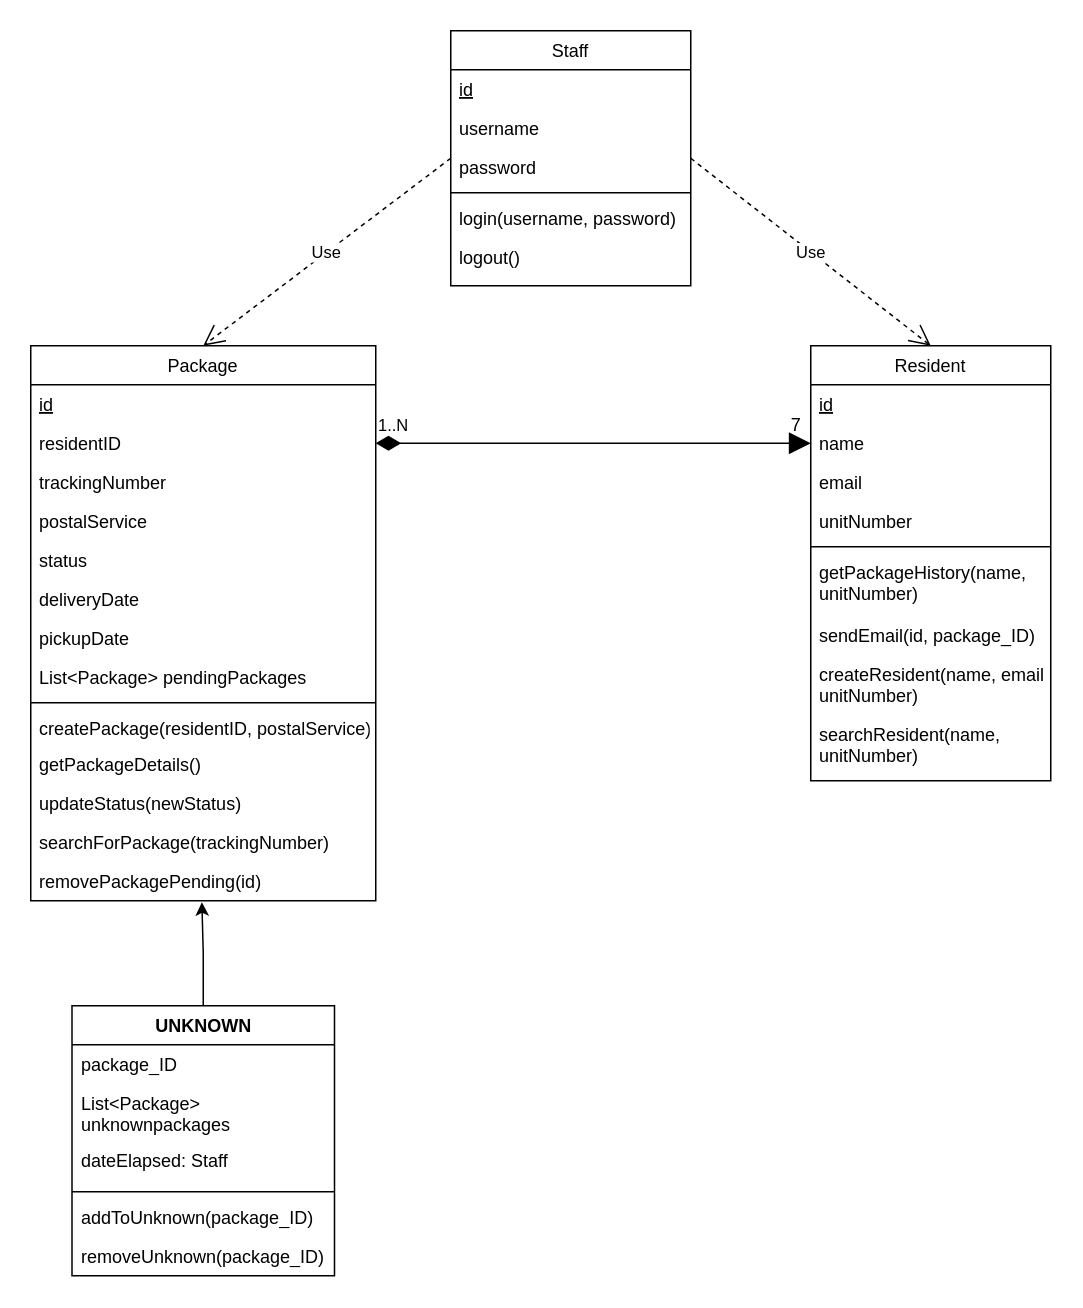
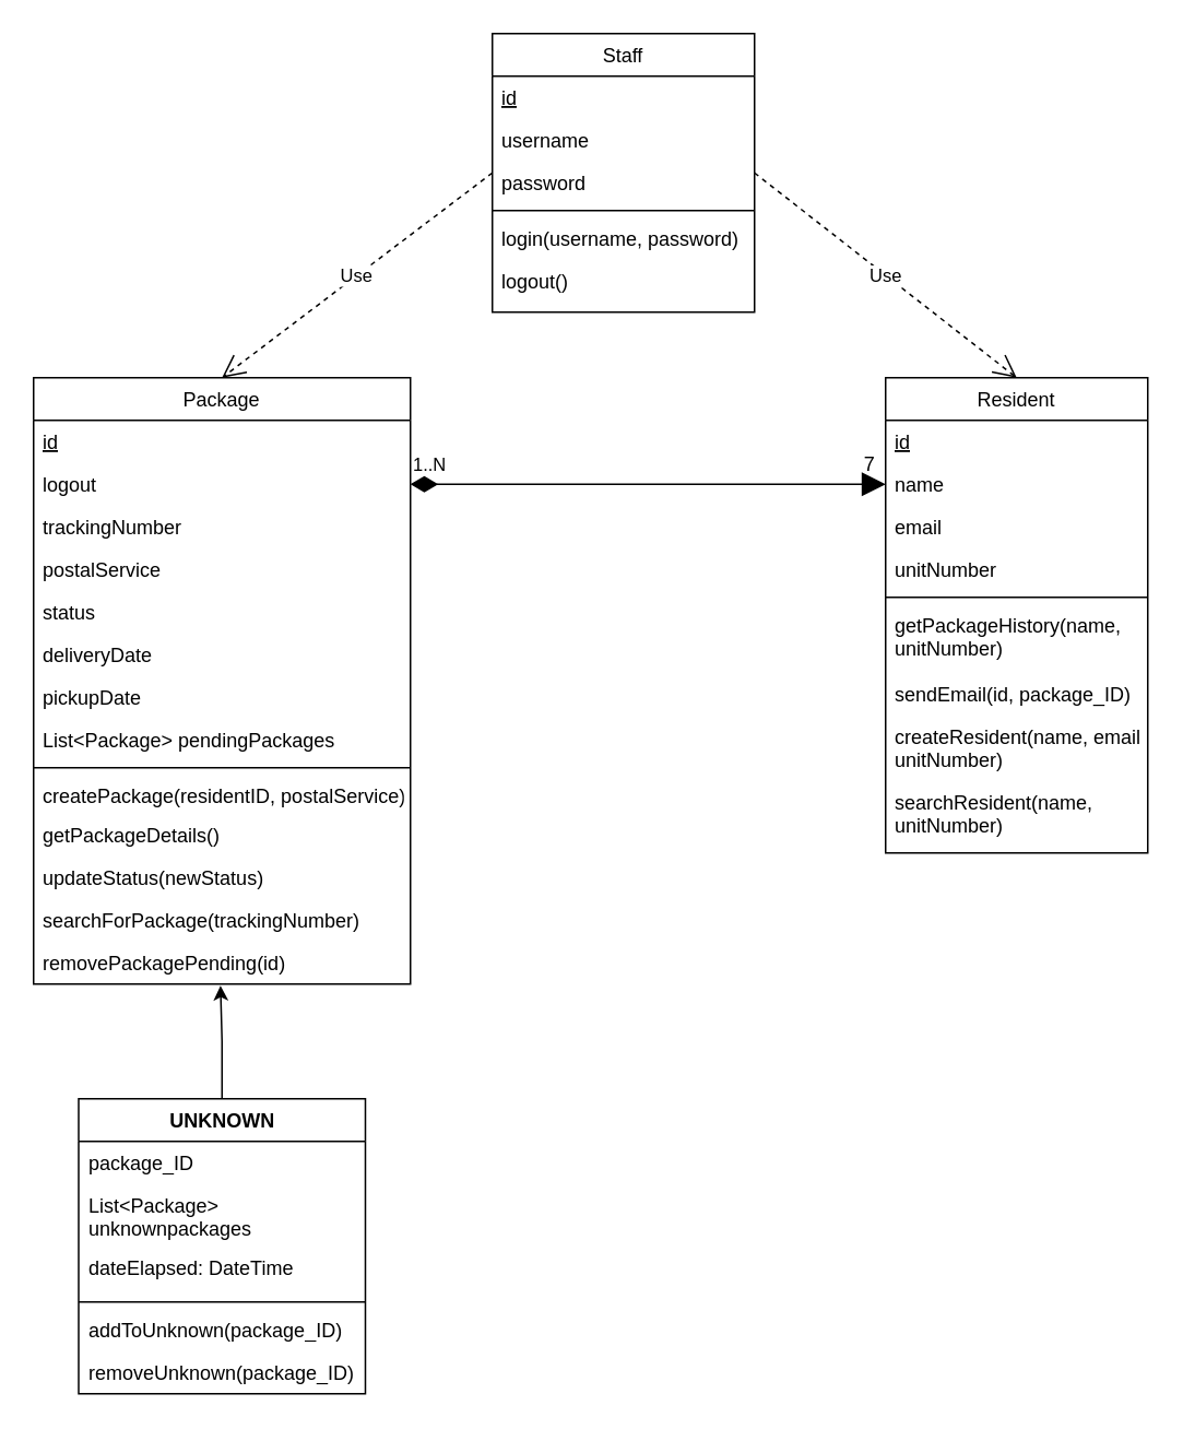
  <mxCell id="0" />
  <mxCell id="1" parent="0" />
  <mxCell id="2" value="Staff" style="swimlane;fontStyle=0;align=center;verticalAlign=top;childLayout=stackLayout;horizontal=1;startSize=26;horizontalStack=0;resizeParent=1;resizeLast=0;collapsible=1;marginBottom=0;rounded=0;shadow=0;strokeWidth=1;" parent="1" vertex="1"><mxGeometry x="300" y="20" width="160" height="170" as="geometry"><mxRectangle x="550" y="140" width="160" height="26" as="alternateBounds" /></mxGeometry></mxCell>
  <mxCell id="3" value="id" style="text;align=left;verticalAlign=top;spacingLeft=4;spacingRight=4;overflow=hidden;rotatable=0;points=[[0,0.5],[1,0.5]];portConstraint=eastwest;fontStyle=4" parent="2" vertex="1"><mxGeometry y="26" width="160" height="26" as="geometry" /></mxCell>
  <mxCell id="4" value="username" style="text;align=left;verticalAlign=top;spacingLeft=4;spacingRight=4;overflow=hidden;rotatable=0;points=[[0,0.5],[1,0.5]];portConstraint=eastwest;rounded=0;shadow=0;html=0;" parent="2" vertex="1"><mxGeometry y="52" width="160" height="26" as="geometry" /></mxCell>
  <mxCell id="5" value="password" style="text;align=left;verticalAlign=top;spacingLeft=4;spacingRight=4;overflow=hidden;rotatable=0;points=[[0,0.5],[1,0.5]];portConstraint=eastwest;rounded=0;shadow=0;html=0;" parent="2" vertex="1"><mxGeometry y="78" width="160" height="26" as="geometry" /></mxCell>
  <mxCell id="6" value="" style="line;html=1;strokeWidth=1;align=left;verticalAlign=middle;spacingTop=-1;spacingLeft=3;spacingRight=3;rotatable=0;labelPosition=right;points=[];portConstraint=eastwest;" parent="2" vertex="1"><mxGeometry y="104" width="160" height="8" as="geometry" /></mxCell>
  <mxCell id="7" value="login(username, password)    " style="text;align=left;verticalAlign=top;spacingLeft=4;spacingRight=4;overflow=hidden;rotatable=0;points=[[0,0.5],[1,0.5]];portConstraint=eastwest;" parent="2" vertex="1"><mxGeometry y="112" width="160" height="26" as="geometry" /></mxCell>
  <mxCell id="8" value="logout()" style="text;align=left;verticalAlign=top;spacingLeft=4;spacingRight=4;overflow=hidden;rotatable=0;points=[[0,0.5],[1,0.5]];portConstraint=eastwest;" parent="2" vertex="1"><mxGeometry y="138" width="160" height="26" as="geometry" /></mxCell>
  <mxCell id="9" value="Resident" style="swimlane;fontStyle=0;align=center;verticalAlign=top;childLayout=stackLayout;horizontal=1;startSize=26;horizontalStack=0;resizeParent=1;resizeLast=0;collapsible=1;marginBottom=0;rounded=0;shadow=0;strokeWidth=1;" parent="1" vertex="1"><mxGeometry x="540" y="230" width="160" height="290" as="geometry"><mxRectangle x="550" y="140" width="160" height="26" as="alternateBounds" /></mxGeometry></mxCell>
  <mxCell id="10" value="id" style="text;align=left;verticalAlign=top;spacingLeft=4;spacingRight=4;overflow=hidden;rotatable=0;points=[[0,0.5],[1,0.5]];portConstraint=eastwest;fontStyle=4" parent="9" vertex="1"><mxGeometry y="26" width="160" height="26" as="geometry" /></mxCell>
  <mxCell id="11" value="name" style="text;align=left;verticalAlign=top;spacingLeft=4;spacingRight=4;overflow=hidden;rotatable=0;points=[[0,0.5],[1,0.5]];portConstraint=eastwest;rounded=0;shadow=0;html=0;" parent="9" vertex="1"><mxGeometry y="52" width="160" height="26" as="geometry" /></mxCell>
  <mxCell id="12" value="email" style="text;align=left;verticalAlign=top;spacingLeft=4;spacingRight=4;overflow=hidden;rotatable=0;points=[[0,0.5],[1,0.5]];portConstraint=eastwest;rounded=0;shadow=0;html=0;" parent="9" vertex="1"><mxGeometry y="78" width="160" height="26" as="geometry" /></mxCell>
  <mxCell id="13" value="unitNumber" style="text;align=left;verticalAlign=top;spacingLeft=4;spacingRight=4;overflow=hidden;rotatable=0;points=[[0,0.5],[1,0.5]];portConstraint=eastwest;rounded=0;shadow=0;html=0;" parent="9" vertex="1"><mxGeometry y="104" width="160" height="26" as="geometry" /></mxCell>
  <mxCell id="14" value="" style="line;html=1;strokeWidth=1;align=left;verticalAlign=middle;spacingTop=-1;spacingLeft=3;spacingRight=3;rotatable=0;labelPosition=right;points=[];portConstraint=eastwest;" parent="9" vertex="1"><mxGeometry y="130" width="160" height="8" as="geometry" /></mxCell>
  <mxCell id="15" value="getPackageHistory(name,&#10;unitNumber)" style="text;align=left;verticalAlign=top;spacingLeft=4;spacingRight=4;overflow=hidden;rotatable=0;points=[[0,0.5],[1,0.5]];portConstraint=eastwest;" parent="9" vertex="1"><mxGeometry y="138" width="160" height="42" as="geometry" /></mxCell>
  <mxCell id="16" value="sendEmail(id, package_ID)" style="text;align=left;verticalAlign=top;spacingLeft=4;spacingRight=4;overflow=hidden;rotatable=0;points=[[0,0.5],[1,0.5]];portConstraint=eastwest;" parent="9" vertex="1"><mxGeometry y="180" width="160" height="26" as="geometry" /></mxCell>
  <mxCell id="17" value="createResident(name, email&#10;unitNumber)" style="text;align=left;verticalAlign=top;spacingLeft=4;spacingRight=4;overflow=hidden;rotatable=0;points=[[0,0.5],[1,0.5]];portConstraint=eastwest;" parent="9" vertex="1"><mxGeometry y="206" width="160" height="40" as="geometry" /></mxCell>
  <mxCell id="18" value="searchResident(name,&#10;unitNumber)" style="text;align=left;verticalAlign=top;spacingLeft=4;spacingRight=4;overflow=hidden;rotatable=0;points=[[0,0.5],[1,0.5]];portConstraint=eastwest;" parent="9" vertex="1"><mxGeometry y="246" width="160" height="44" as="geometry" /></mxCell>
  <mxCell id="19" value="Package" style="swimlane;fontStyle=0;align=center;verticalAlign=top;childLayout=stackLayout;horizontal=1;startSize=26;horizontalStack=0;resizeParent=1;resizeLast=0;collapsible=1;marginBottom=0;rounded=0;shadow=0;strokeWidth=1;" parent="1" vertex="1"><mxGeometry x="20" y="230" width="230" height="370" as="geometry"><mxRectangle x="550" y="140" width="160" height="26" as="alternateBounds" /></mxGeometry></mxCell>
  <mxCell id="20" value="id" style="text;align=left;verticalAlign=top;spacingLeft=4;spacingRight=4;overflow=hidden;rotatable=0;points=[[0,0.5],[1,0.5]];portConstraint=eastwest;fontStyle=4" parent="19" vertex="1"><mxGeometry y="26" width="230" height="26" as="geometry" /></mxCell>
- <mxCell id="21" value="residentID" style="text;align=left;verticalAlign=top;spacingLeft=4;spacingRight=4;overflow=hidden;rotatable=0;points=[[0,0.5],[1,0.5]];portConstraint=eastwest;rounded=0;shadow=0;html=0;" parent="19" vertex="1"><mxGeometry y="52" width="230" height="26" as="geometry" /></mxCell>
+ <mxCell id="21" value="logout" style="text;align=left;verticalAlign=top;spacingLeft=4;spacingRight=4;overflow=hidden;rotatable=0;points=[[0,0.5],[1,0.5]];portConstraint=eastwest;rounded=0;shadow=0;html=0;" parent="19" vertex="1"><mxGeometry y="52" width="230" height="26" as="geometry" /></mxCell>
  <mxCell id="22" value="trackingNumber" style="text;align=left;verticalAlign=top;spacingLeft=4;spacingRight=4;overflow=hidden;rotatable=0;points=[[0,0.5],[1,0.5]];portConstraint=eastwest;rounded=0;shadow=0;html=0;" parent="19" vertex="1"><mxGeometry y="78" width="230" height="26" as="geometry" /></mxCell>
  <mxCell id="23" value="postalService" style="text;align=left;verticalAlign=top;spacingLeft=4;spacingRight=4;overflow=hidden;rotatable=0;points=[[0,0.5],[1,0.5]];portConstraint=eastwest;rounded=0;shadow=0;html=0;" parent="19" vertex="1"><mxGeometry y="104" width="230" height="26" as="geometry" /></mxCell>
  <mxCell id="24" value="status" style="text;align=left;verticalAlign=top;spacingLeft=4;spacingRight=4;overflow=hidden;rotatable=0;points=[[0,0.5],[1,0.5]];portConstraint=eastwest;rounded=0;shadow=0;html=0;" parent="19" vertex="1"><mxGeometry y="130" width="230" height="26" as="geometry" /></mxCell>
  <mxCell id="25" value="deliveryDate" style="text;align=left;verticalAlign=top;spacingLeft=4;spacingRight=4;overflow=hidden;rotatable=0;points=[[0,0.5],[1,0.5]];portConstraint=eastwest;rounded=0;shadow=0;html=0;" parent="19" vertex="1"><mxGeometry y="156" width="230" height="26" as="geometry" /></mxCell>
  <mxCell id="26" value="pickupDate" style="text;align=left;verticalAlign=top;spacingLeft=4;spacingRight=4;overflow=hidden;rotatable=0;points=[[0,0.5],[1,0.5]];portConstraint=eastwest;rounded=0;shadow=0;html=0;" parent="19" vertex="1"><mxGeometry y="182" width="230" height="26" as="geometry" /></mxCell>
  <mxCell id="27" value="List&lt;Package&gt; pendingPackages" style="text;align=left;verticalAlign=top;spacingLeft=4;spacingRight=4;overflow=hidden;rotatable=0;points=[[0,0.5],[1,0.5]];portConstraint=eastwest;rounded=0;shadow=0;html=0;" vertex="1" parent="19"><mxGeometry y="208" width="230" height="26" as="geometry" /></mxCell>
  <mxCell id="28" value="" style="line;html=1;strokeWidth=1;align=left;verticalAlign=middle;spacingTop=-1;spacingLeft=3;spacingRight=3;rotatable=0;labelPosition=right;points=[];portConstraint=eastwest;" parent="19" vertex="1"><mxGeometry y="234" width="230" height="8" as="geometry" /></mxCell>
  <mxCell id="29" value="createPackage(residentID, postalService)" style="text;align=left;verticalAlign=top;spacingLeft=4;spacingRight=4;overflow=hidden;rotatable=0;points=[[0,0.5],[1,0.5]];portConstraint=eastwest;" parent="19" vertex="1"><mxGeometry y="242" width="230" height="24" as="geometry" /></mxCell>
  <mxCell id="30" value="getPackageDetails()" style="text;align=left;verticalAlign=top;spacingLeft=4;spacingRight=4;overflow=hidden;rotatable=0;points=[[0,0.5],[1,0.5]];portConstraint=eastwest;" parent="19" vertex="1"><mxGeometry y="266" width="230" height="26" as="geometry" /></mxCell>
  <mxCell id="31" value="updateStatus(newStatus)" style="text;align=left;verticalAlign=top;spacingLeft=4;spacingRight=4;overflow=hidden;rotatable=0;points=[[0,0.5],[1,0.5]];portConstraint=eastwest;" parent="19" vertex="1"><mxGeometry y="292" width="230" height="26" as="geometry" /></mxCell>
  <mxCell id="32" value="searchForPackage(trackingNumber)" style="text;align=left;verticalAlign=top;spacingLeft=4;spacingRight=4;overflow=hidden;rotatable=0;points=[[0,0.5],[1,0.5]];portConstraint=eastwest;" parent="19" vertex="1"><mxGeometry y="318" width="230" height="26" as="geometry" /></mxCell>
  <mxCell id="33" value="removePackagePending(id)" style="text;align=left;verticalAlign=top;spacingLeft=4;spacingRight=4;overflow=hidden;rotatable=0;points=[[0,0.5],[1,0.5]];portConstraint=eastwest;" vertex="1" parent="19"><mxGeometry y="344" width="230" height="26" as="geometry" /></mxCell>
  <mxCell id="34" value="Use" style="endArrow=open;endSize=12;dashed=1;html=1;rounded=0;exitX=0;exitY=0.5;exitDx=0;exitDy=0;entryX=0.5;entryY=0;entryDx=0;entryDy=0;" parent="1" source="2" target="19" edge="1"><mxGeometry width="160" relative="1" as="geometry"><mxPoint x="250" y="270" as="sourcePoint" /><mxPoint x="410" y="270" as="targetPoint" /></mxGeometry></mxCell>
  <mxCell id="35" value="Use" style="endArrow=open;endSize=12;dashed=1;html=1;rounded=0;exitX=1;exitY=0.5;exitDx=0;exitDy=0;entryX=0.5;entryY=0;entryDx=0;entryDy=0;" parent="1" source="2" target="9" edge="1"><mxGeometry width="160" relative="1" as="geometry"><mxPoint x="280" y="85" as="sourcePoint" /><mxPoint x="205" y="240" as="targetPoint" /></mxGeometry></mxCell>
  <mxCell id="36" value="1..N" style="endArrow=block;html=1;endSize=12;startArrow=diamondThin;startSize=14;startFill=1;edgeStyle=orthogonalEdgeStyle;align=left;verticalAlign=bottom;rounded=0;entryX=0;entryY=0.5;entryDx=0;entryDy=0;exitX=1;exitY=0.5;exitDx=0;exitDy=0;" parent="1" source="21" target="11" edge="1"><mxGeometry x="-1" y="3" relative="1" as="geometry"><mxPoint x="290" y="340" as="sourcePoint" /><mxPoint x="450" y="340" as="targetPoint" /></mxGeometry></mxCell>
  <mxCell id="37" value="7" style="text;html=1;align=center;verticalAlign=middle;resizable=0;points=[];autosize=1;strokeColor=none;fillColor=none;" parent="1" vertex="1"><mxGeometry x="515" y="268" width="30" height="30" as="geometry" /></mxCell>
  <mxCell id="38" value="UNKNOWN" style="swimlane;fontStyle=1;align=center;verticalAlign=top;childLayout=stackLayout;horizontal=1;startSize=26;horizontalStack=0;resizeParent=1;resizeParentMax=0;resizeLast=0;collapsible=1;marginBottom=0;whiteSpace=wrap;html=1;" vertex="1" parent="1"><mxGeometry x="47.5" y="670" width="175" height="180" as="geometry" /></mxCell>
  <mxCell id="39" value="package_ID" style="text;strokeColor=none;fillColor=none;align=left;verticalAlign=top;spacingLeft=4;spacingRight=4;overflow=hidden;rotatable=0;points=[[0,0.5],[1,0.5]];portConstraint=eastwest;whiteSpace=wrap;html=1;" vertex="1" parent="38"><mxGeometry y="26" width="175" height="26" as="geometry" /></mxCell>
  <mxCell id="40" value="List&amp;lt;Package&amp;gt; unknownpackages" style="text;strokeColor=none;fillColor=none;align=left;verticalAlign=top;spacingLeft=4;spacingRight=4;overflow=hidden;rotatable=0;points=[[0,0.5],[1,0.5]];portConstraint=eastwest;whiteSpace=wrap;html=1;" vertex="1" parent="38"><mxGeometry y="52" width="175" height="38" as="geometry" /></mxCell>
- <mxCell id="41" value="dateElapsed: Staff" style="text;strokeColor=none;fillColor=none;align=left;verticalAlign=top;spacingLeft=4;spacingRight=4;overflow=hidden;rotatable=0;points=[[0,0.5],[1,0.5]];portConstraint=eastwest;whiteSpace=wrap;html=1;" vertex="1" parent="38"><mxGeometry y="90" width="175" height="30" as="geometry" /></mxCell>
+ <mxCell id="41" value="dateElapsed: DateTime" style="text;strokeColor=none;fillColor=none;align=left;verticalAlign=top;spacingLeft=4;spacingRight=4;overflow=hidden;rotatable=0;points=[[0,0.5],[1,0.5]];portConstraint=eastwest;whiteSpace=wrap;html=1;" vertex="1" parent="38"><mxGeometry y="90" width="175" height="30" as="geometry" /></mxCell>
  <mxCell id="42" value="" style="line;strokeWidth=1;fillColor=none;align=left;verticalAlign=middle;spacingTop=-1;spacingLeft=3;spacingRight=3;rotatable=0;labelPosition=right;points=[];portConstraint=eastwest;strokeColor=inherit;" vertex="1" parent="38"><mxGeometry y="120" width="175" height="8" as="geometry" /></mxCell>
  <mxCell id="43" value="addToUnknown(package_ID)" style="text;strokeColor=none;fillColor=none;align=left;verticalAlign=top;spacingLeft=4;spacingRight=4;overflow=hidden;rotatable=0;points=[[0,0.5],[1,0.5]];portConstraint=eastwest;whiteSpace=wrap;html=1;" vertex="1" parent="38"><mxGeometry y="128" width="175" height="26" as="geometry" /></mxCell>
  <mxCell id="44" value="removeUnknown(package_ID)" style="text;strokeColor=none;fillColor=none;align=left;verticalAlign=top;spacingLeft=4;spacingRight=4;overflow=hidden;rotatable=0;points=[[0,0.5],[1,0.5]];portConstraint=eastwest;whiteSpace=wrap;html=1;" vertex="1" parent="38"><mxGeometry y="154" width="175" height="26" as="geometry" /></mxCell>
  <mxCell id="45" style="edgeStyle=orthogonalEdgeStyle;rounded=0;orthogonalLoop=1;jettySize=auto;html=1;exitX=0.5;exitY=0;exitDx=0;exitDy=0;entryX=0.496;entryY=1.038;entryDx=0;entryDy=0;entryPerimeter=0;" edge="1" parent="1" source="38" target="33"><mxGeometry relative="1" as="geometry" /></mxCell>
